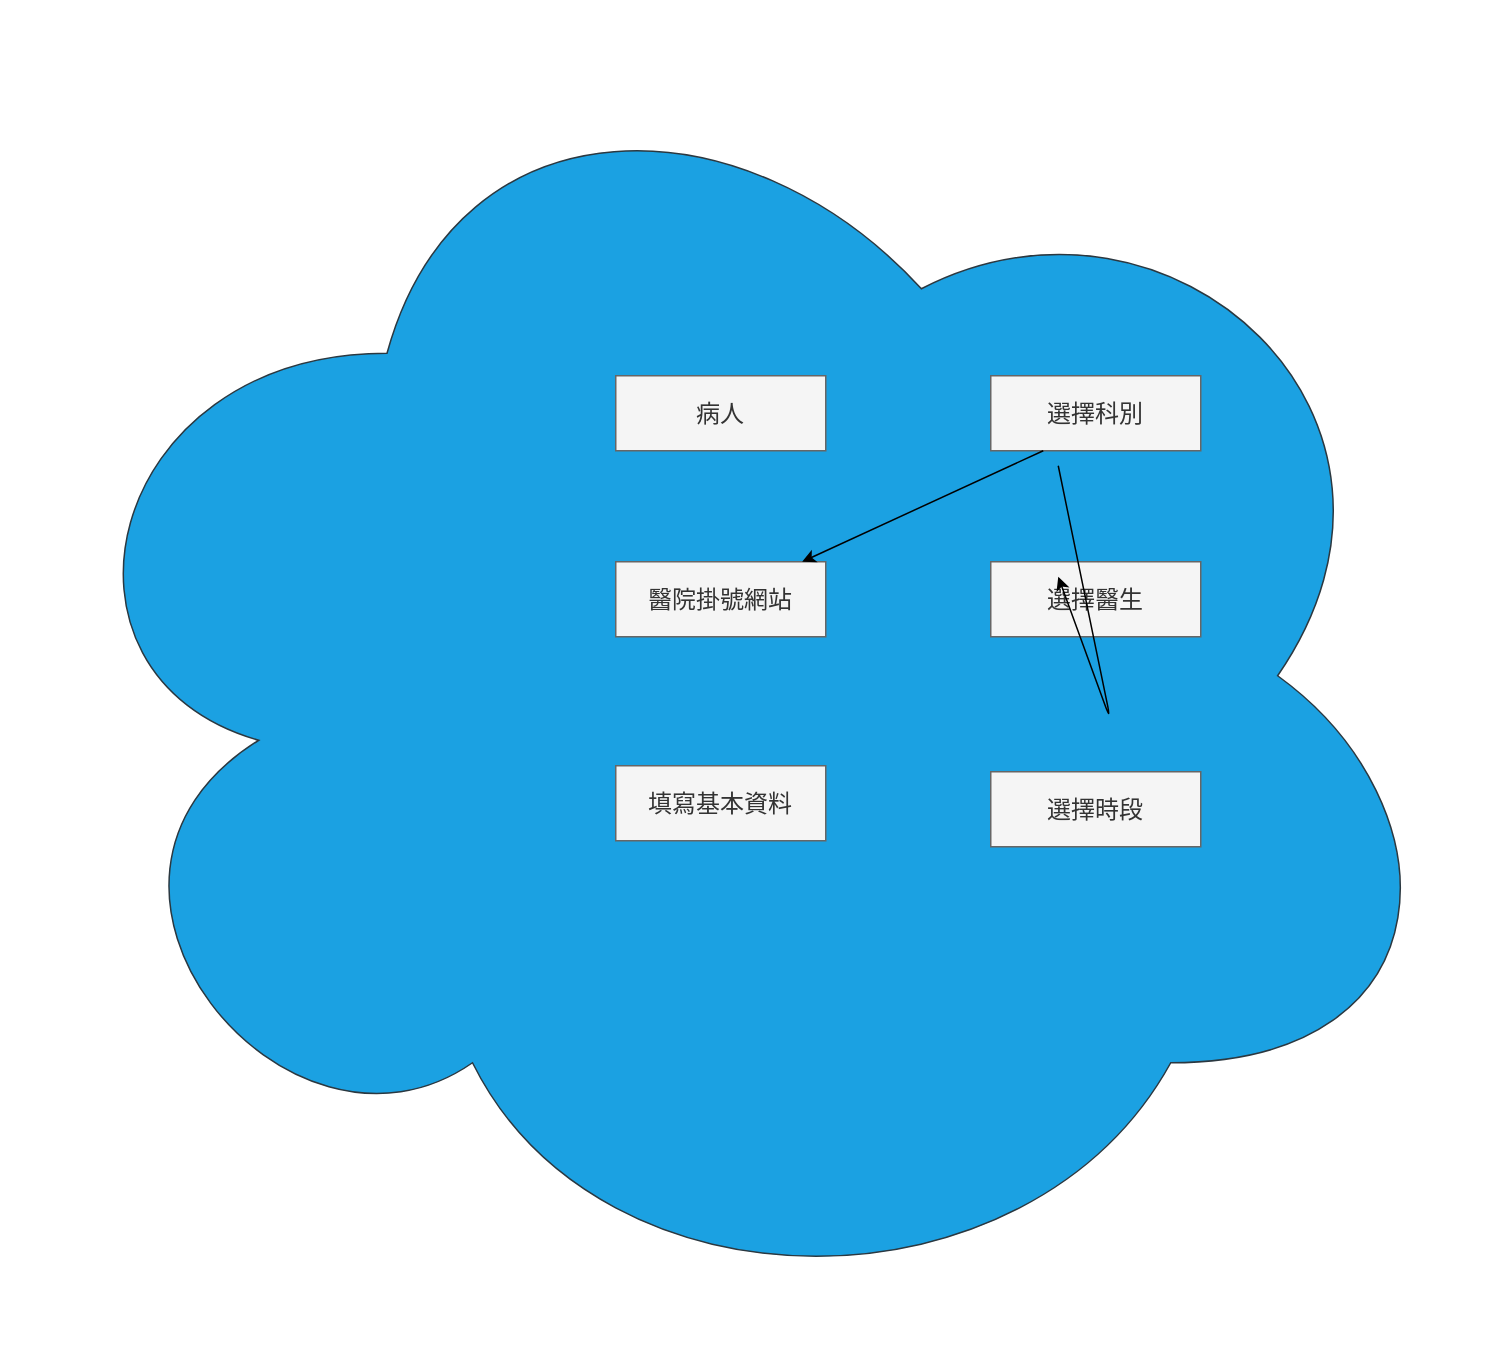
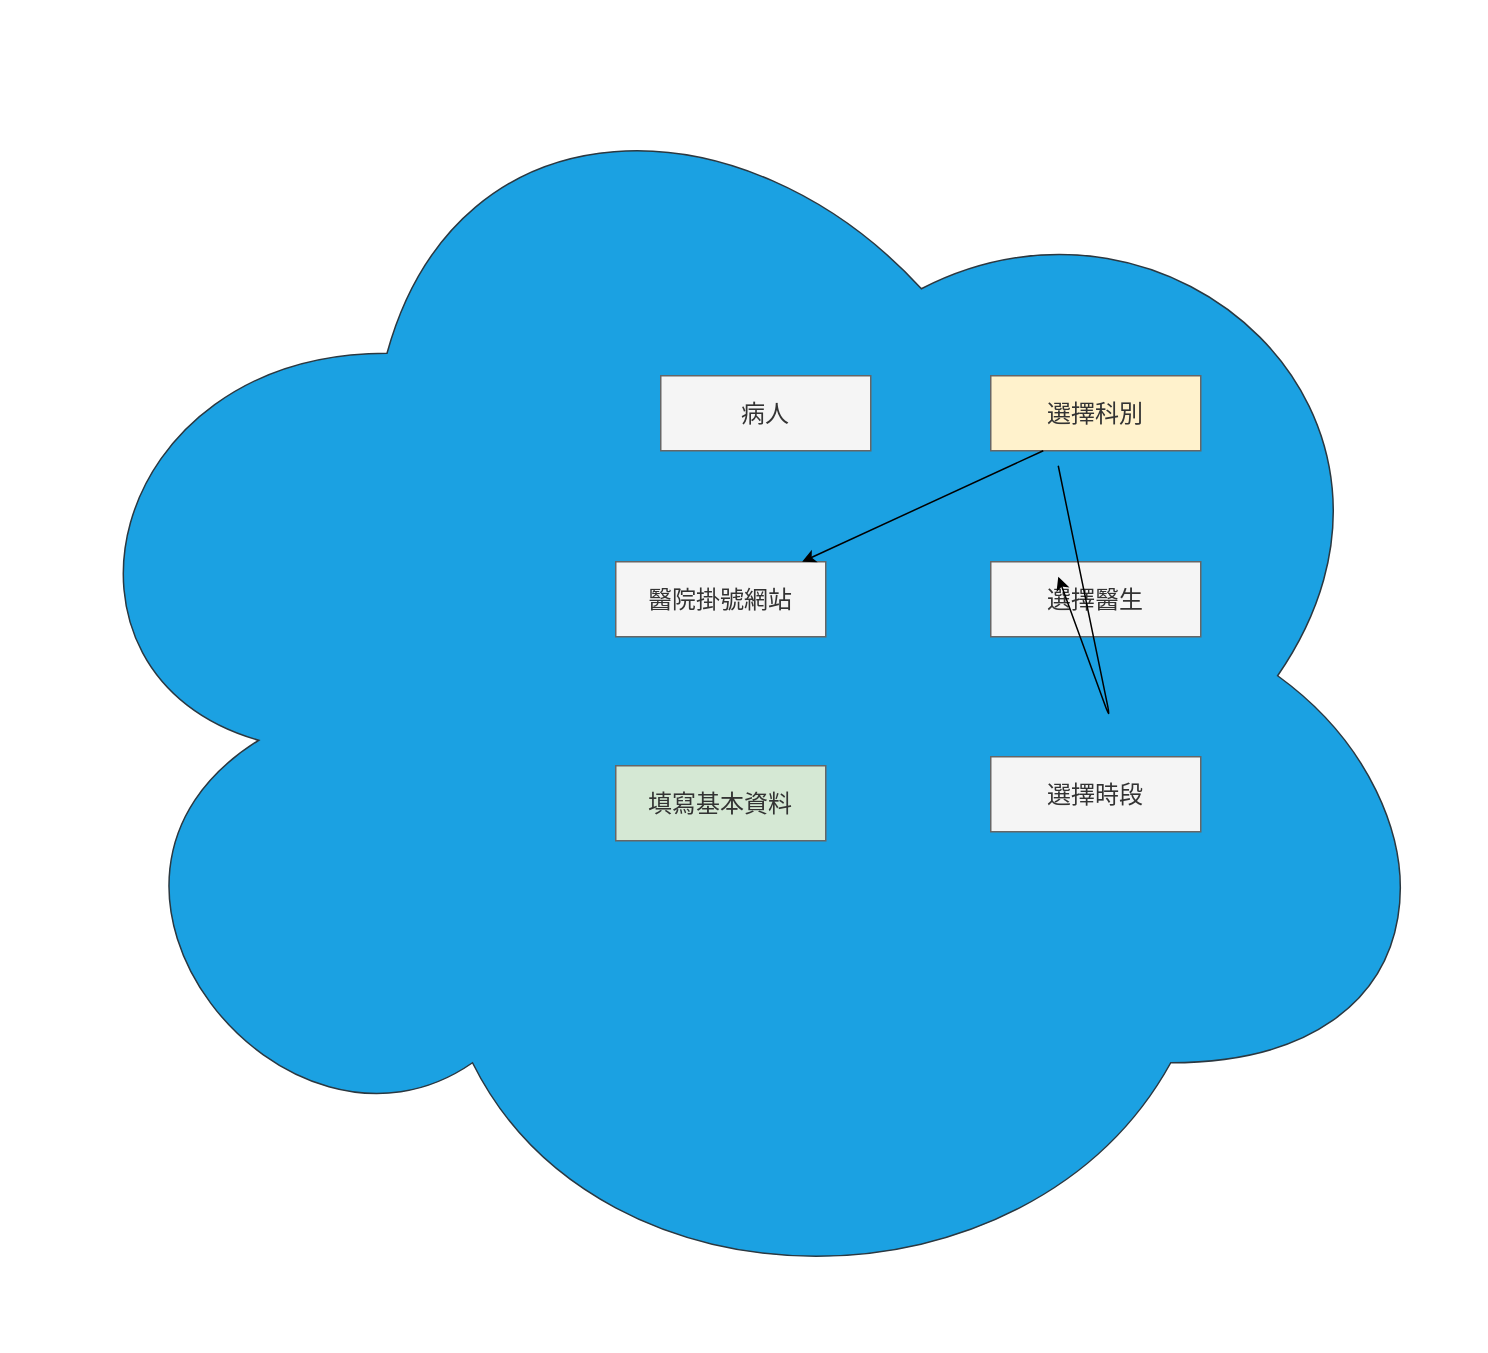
  <mxCell id="0" />
  <mxCell id="1" parent="0" />
  <mxCell id="2" value="" style="ellipse;shape=cloud;whiteSpace=wrap;html=1;fillColor=#1ba1e2;fontColor=#ffffff;strokeColor=#2b3840;" vertex="1" parent="1"><mxGeometry x="20" y="20" width="950" height="860" as="geometry" /></mxCell>
  <mxCell id="3" value="&lt;font style=&quot;font-size: 16px;&quot;&gt;醫院掛號網站&lt;/font&gt;" style="rounded=0;whiteSpace=wrap;html=1;fillColor=#f5f5f5;fontColor=#333333;strokeColor=#666666;" vertex="1" parent="1"><mxGeometry x="410" y="374" width="140" height="50" as="geometry" /></mxCell>
- <mxCell id="4" value="&lt;font style=&quot;font-size: 16px;&quot;&gt;選擇科別&lt;/font&gt;" style="rounded=0;whiteSpace=wrap;html=1;fillColor=#f5f5f5;fontColor=#333333;strokeColor=#666666;" vertex="1" parent="1"><mxGeometry x="660" y="250" width="140" height="50" as="geometry" /></mxCell>
- <mxCell id="5" value="&lt;span style=&quot;font-size: 16px;&quot;&gt;填寫基本資料&lt;/span&gt;" style="rounded=0;whiteSpace=wrap;html=1;fillColor=#f5f5f5;fontColor=#333333;strokeColor=#666666;" vertex="1" parent="1"><mxGeometry x="410" y="510" width="140" height="50" as="geometry" /></mxCell>
- <mxCell id="6" value="&lt;span style=&quot;font-size: 16px;&quot;&gt;選擇時段&lt;/span&gt;" style="rounded=0;whiteSpace=wrap;html=1;fillColor=#f5f5f5;fontColor=#333333;strokeColor=#666666;" vertex="1" parent="1"><mxGeometry x="660" y="514" width="140" height="50" as="geometry" /></mxCell>
+ <mxCell id="4" value="&lt;font style=&quot;font-size: 16px;&quot;&gt;選擇科別&lt;/font&gt;" style="rounded=0;whiteSpace=wrap;html=1;fillColor=#fff2cc;fontColor=#333333;strokeColor=#666666;" vertex="1" parent="1"><mxGeometry x="660" y="250" width="140" height="50" as="geometry" /></mxCell>
+ <mxCell id="5" value="&lt;span style=&quot;font-size: 16px;&quot;&gt;填寫基本資料&lt;/span&gt;" style="rounded=0;whiteSpace=wrap;html=1;fillColor=#d5e8d4;fontColor=#333333;strokeColor=#666666;" vertex="1" parent="1"><mxGeometry x="410" y="510" width="140" height="50" as="geometry" /></mxCell>
+ <mxCell id="6" value="&lt;span style=&quot;font-size: 16px;&quot;&gt;選擇時段&lt;/span&gt;" style="rounded=0;whiteSpace=wrap;html=1;fillColor=#f5f5f5;fontColor=#333333;strokeColor=#666666;" vertex="1" parent="1"><mxGeometry x="660" y="504" width="140" height="50" as="geometry" /></mxCell>
  <mxCell id="7" value="&lt;font style=&quot;font-size: 16px;&quot;&gt;選擇醫生&lt;/font&gt;" style="rounded=0;whiteSpace=wrap;html=1;fillColor=#f5f5f5;fontColor=#333333;strokeColor=#666666;" vertex="1" parent="1"><mxGeometry x="660" y="374" width="140" height="50" as="geometry" /></mxCell>
- <mxCell id="8" value="&lt;font style=&quot;font-size: 16px;&quot;&gt;病人&lt;/font&gt;" style="rounded=0;whiteSpace=wrap;html=1;fillColor=#f5f5f5;fontColor=#333333;strokeColor=#666666;" vertex="1" parent="1"><mxGeometry x="410" y="250" width="140" height="50" as="geometry" /></mxCell>
+ <mxCell id="8" value="&lt;font style=&quot;font-size: 16px;&quot;&gt;病人&lt;/font&gt;" style="rounded=0;whiteSpace=wrap;html=1;fillColor=#f5f5f5;fontColor=#333333;strokeColor=#666666;" vertex="1" parent="1"><mxGeometry x="440" y="250" width="140" height="50" as="geometry" /></mxCell>
  <mxCell id="9" value="" style="endArrow=classic;html=1;fontSize=16;exitX=0.25;exitY=1;exitDx=0;exitDy=0;" edge="1" parent="1" source="4" target="3"><mxGeometry width="50" height="50" relative="1" as="geometry"><mxPoint x="680" y="370" as="sourcePoint" /><mxPoint x="730" y="320" as="targetPoint" /></mxGeometry></mxCell>
  <mxCell id="10" value="" style="endArrow=classic;html=1;fontSize=16;exitX=0.25;exitY=1;exitDx=0;exitDy=0;entryX=0.25;entryY=0;entryDx=0;entryDy=0;" edge="1" parent="1"><mxGeometry width="50" height="50" relative="1" as="geometry"><mxPoint x="705" y="310" as="sourcePoint" /><mxPoint x="705" y="384" as="targetPoint" /><Array as="points"><mxPoint x="740" y="480" /></Array></mxGeometry></mxCell>
